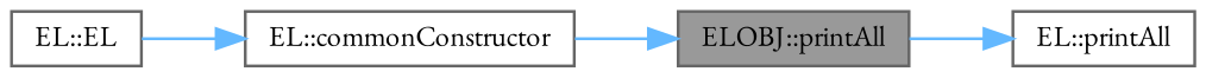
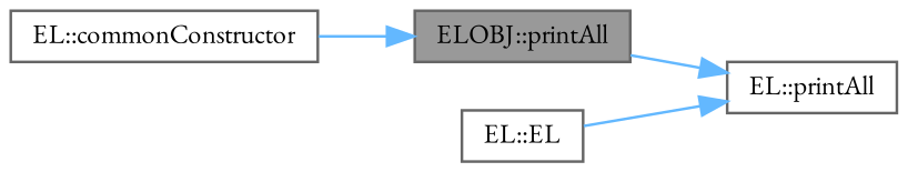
  digraph {
    fontname="EB Garamond"
    rankdir=RL
    node [color=grey40 fillcolor=white fontname="EB Garamond" fontsize=10 shape=box style=filled]
    edge [color=steelblue1 dir=back fontname="EB Garamond" fontsize=10 labelfontname=Helvetica labelfontsize=10 style=solid]
    n1 [color=gray40 fillcolor=grey60 fontcolor=black height=0.2 label="ELOBJ::printAll" width=0.4]
    n2 [height=0.2 label="EL::commonConstructor" width=0.4]
    n3 [height=0.2 label="EL::EL" width=0.4]
    n4 [height=0.2 label="EL::printAll" width=0.4]
    n1 -> n2
-   n2 -> n3
+   n4 -> n3
    n4 -> n1
  }
